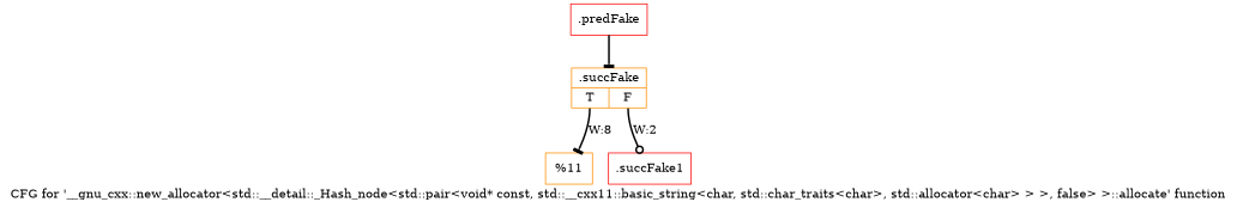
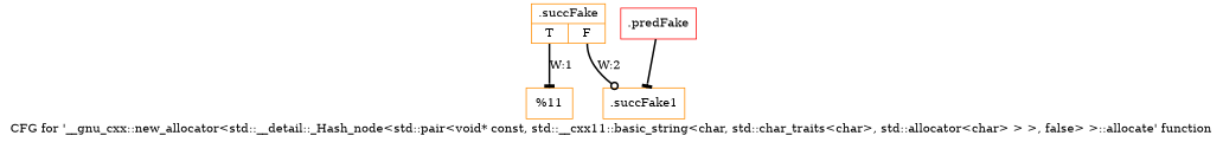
  digraph {
    label="CFG for '__gnu_cxx::new_allocator\<std::__detail::_Hash_node\<std::pair\<void* const, std::__cxx11::basic_string\<char, std::char_traits\<char\>, std::allocator\<char\> \> \>, false\> \>::allocate' function"
    node [color=red shape=record filename="/usr/vitis/Vitis_HLS/2020.2/tps/lnx64/gcc-6.2.0/lib/gcc/x86_64-pc-linux-gnu/6.2.0/../../../../include/c++/6.2.0/ext/new_allocator.h"]
    edge [arrowhead=tee execusionnum=4 filename="/usr/vitis/Vitis_HLS/2020.2/tps/lnx64/gcc-6.2.0/lib/gcc/x86_64-pc-linux-gnu/6.2.0/../../../../include/c++/6.2.0/ext/new_allocator.h" style=bold]
    n1 [label="{.predFake}" filename=""]
    n2 [color=darkorange label="{.succFake|{<s0>T|<s1>F}}" linenumber=101]
    n3 [color=darkorange label="{%11}" linenumber=102]
-   n4 [label="{.succFake1}" linenumber=104]
-   n1 -> n2
-   n2 -> n3 [label="W:8" tailport=s0 execusionnum="" filename=""]
+   n4 [color=darkorange label="{.succFake1}" linenumber=104]
+   n1 -> n4
+   n2 -> n3 [label="W:1" tailport=s0 execusionnum="" filename=""]
    n2 -> n4 [arrowhead=odot label="W:2" tailport=s1]
  }
